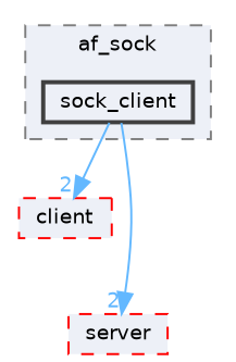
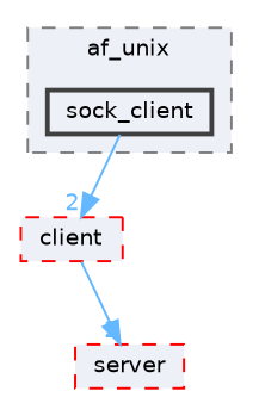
  digraph {
    compound=true
    node [color=red fillcolor="#edf0f7" fontname=Helvetica fontsize=10 shape=box style="filled,dashed"]
    edge [color=steelblue1 fontcolor=steelblue1 fontname=Helvetica fontsize=10 headlabel=2 labeldistance=1.5 labelfontname=Helvetica labelfontsize=10]
    n1 [color=grey25 height=0.2 label=sock_client style="filled,bold" width=0.4]
    n2 [height=0.2 label=client width=0.4]
    n3 [height=0.2 label=server width=0.4]
    subgraph cluster_1 {
      bgcolor="#edf0f7"
      fontname=Helvetica
      fontsize=10
-     label=af_sock
+     label=af_unix
      pencolor=grey50
      style="filled,dashed"
      n1
    }
    n1 -> n2
-   n1 -> n3
+   n2 -> n3
  }
